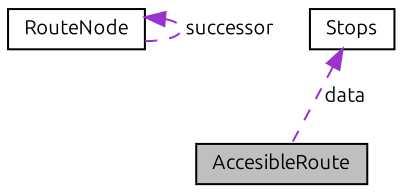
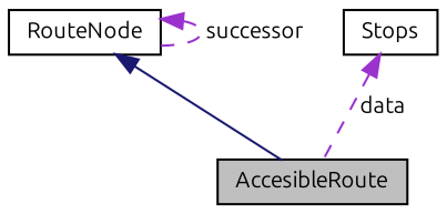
  digraph {
    fontname=Ubuntu
    node [color=black fillcolor=white fontname=Ubuntu fontsize=10 shape=record style=filled]
    edge [color=darkorchid3 dir=back fontname=Ubuntu fontsize=10 labelfontname=Helvetica labelfontsize=10 style=dashed]
    n1 [fillcolor=grey75 fontcolor=black height=0.2 label=AccesibleRoute width=0.4]
    n2 [height=0.2 label=RouteNode width=0.4]
    n3 [height=0.2 label=Stops width=0.4]
+   n2 -> n1 [color=midnightblue style=solid]
    n2 -> n2 [label=" successor"]
    n3 -> n1 [label=" data"]
  }
